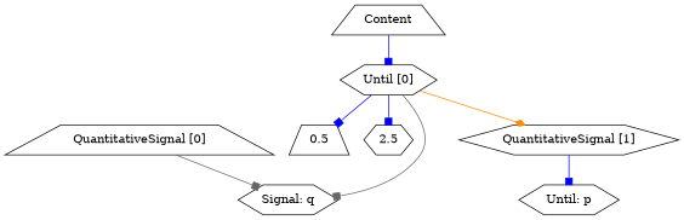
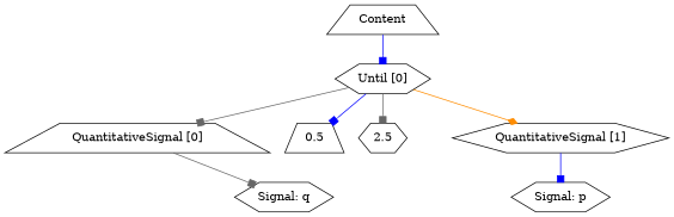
  digraph {
    node [shape=hexagon]
    edge [arrowhead=box color=blue]
    n1 [label=Content shape=trapezium]
    n2 [label="Until [0]"]
    n3 [label="QuantitativeSignal [0]" shape=trapezium]
    n4 [label=0.5 shape=trapezium]
    n5 [label=2.5]
    n6 [label="QuantitativeSignal [1]"]
    n7 [label="Signal: q"]
-   n8 [label="Until: p"]
+   n8 [label="Signal: p"]
    n1 -> n2
-   n2 -> n7 [color=gray40]
+   n2 -> n3 [color=gray40]
    n2 -> n4
-   n2 -> n5
+   n2 -> n5 [color=gray40]
    n2 -> n6 [arrowhead=diamond color=darkorange]
    n3 -> n7 [color=gray40]
    n6 -> n8
  }
